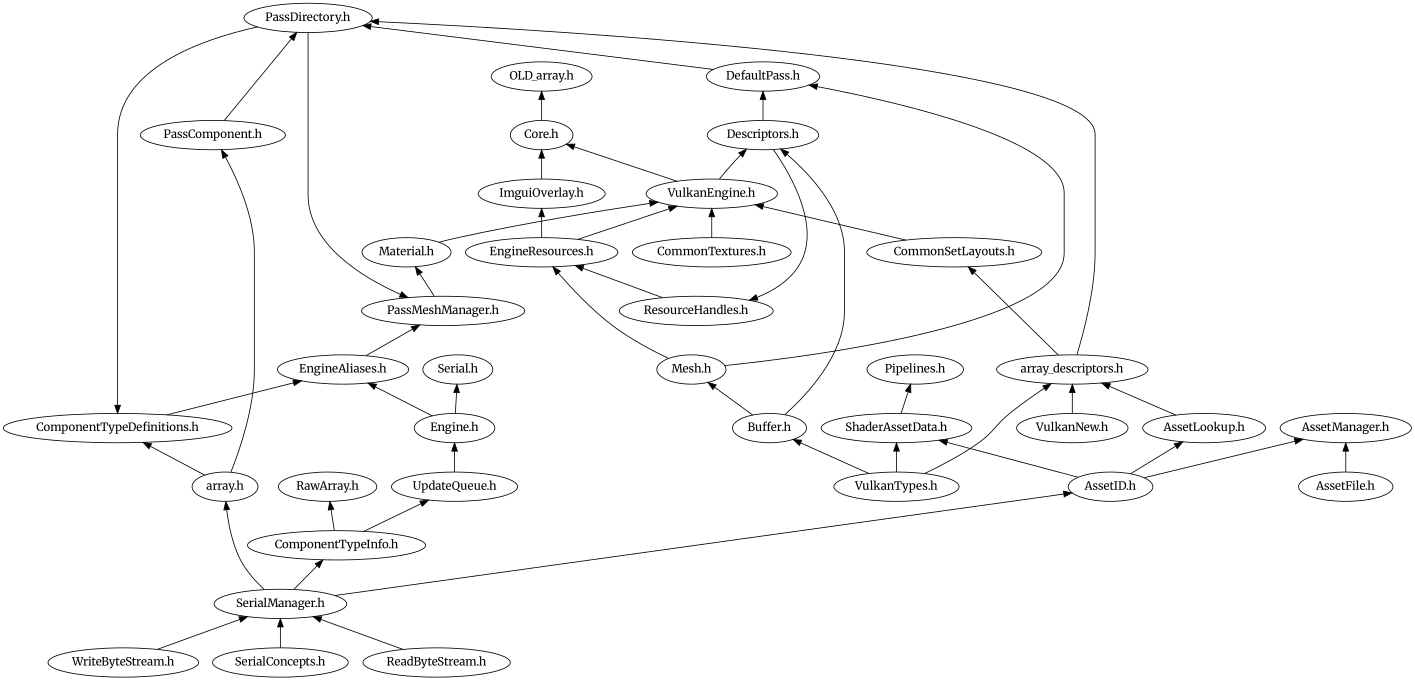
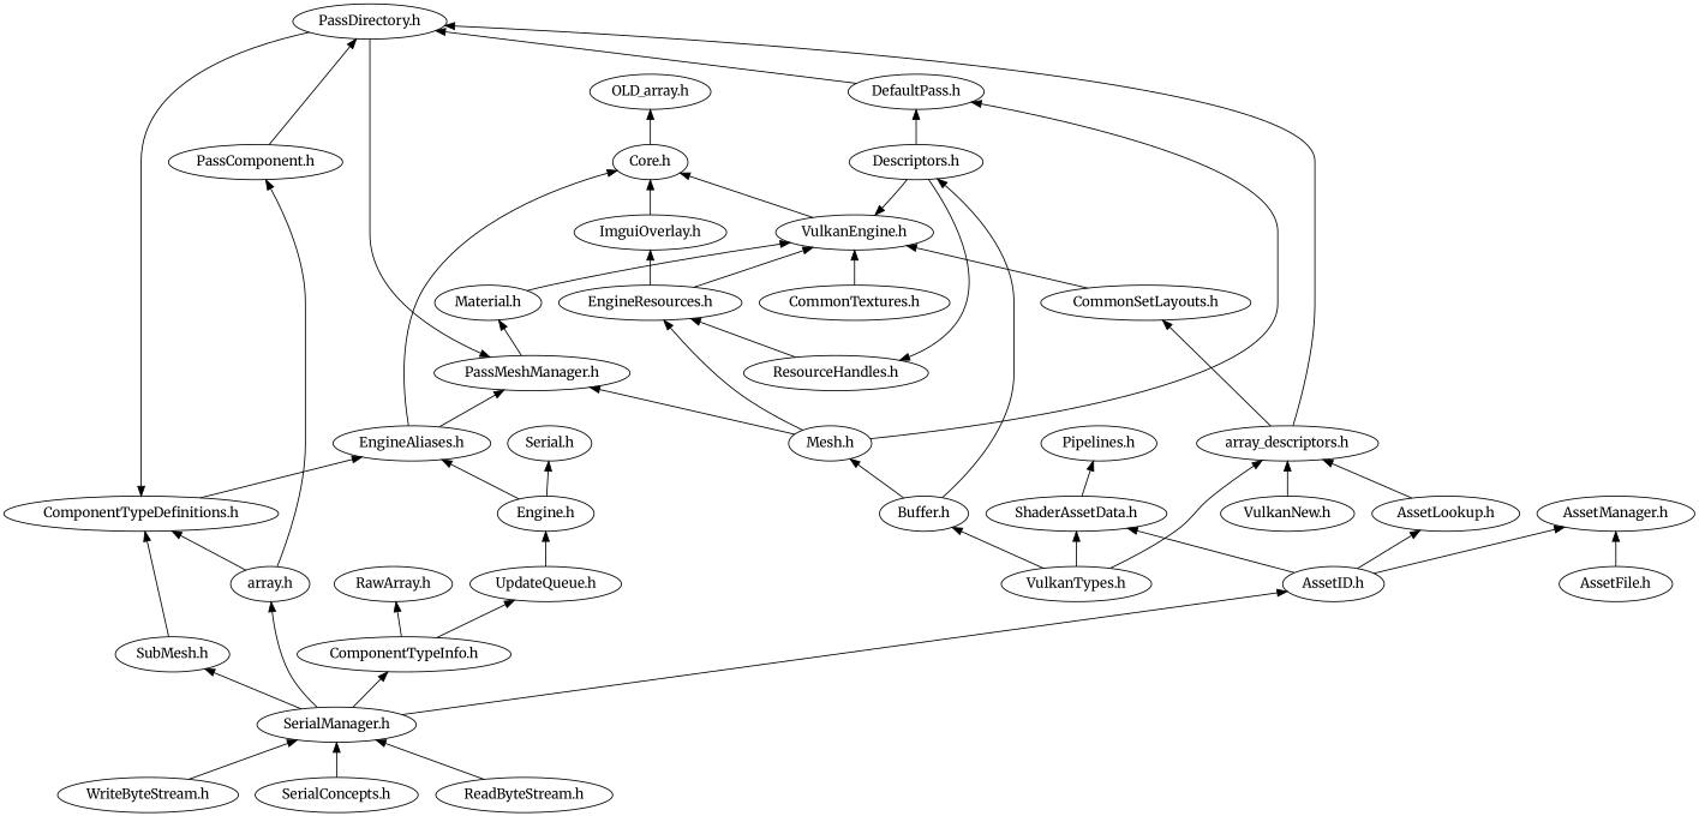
  digraph {
    clusterrank=local
    fontname=Merriweather
    fontsize=16
    node [fontname=Merriweather]
    edge [dir=back fontname=Merriweather]
    "PassDirectory.h"
    "DefaultPass.h"
    n3 [label="array_descriptors.h"]
    "PassComponent.h"
    "Descriptors.h"
    "Mesh.h"
    "VulkanTypes.h"
    "AssetLookup.h"
    "VulkanNew.h"
    "array.h"
    "Buffer.h"
    "Engine.h"
    "UpdateQueue.h"
    "ComponentTypeInfo.h"
    "SerialManager.h"
    "RawArray.h"
    "ShaderAssetData.h"
    "AssetID.h"
    "Core.h"
    "EngineAliases.h"
    "VulkanEngine.h"
    "ImguiOverlay.h"
    "ComponentTypeDefinitions.h"
    "Material.h"
    "CommonTextures.h"
    "CommonSetLayouts.h"
    "EngineResources.h"
+   "SubMesh.h"
    "ResourceHandles.h"
    n30 [label="OLD_array.h"]
    "PassMeshManager.h"
    "WriteByteStream.h"
    "SerialConcepts.h"
    "ReadByteStream.h"
    "Serial.h"
    "AssetManager.h"
    "AssetFile.h"
    "Pipelines.h"
    "PassDirectory.h" -> "DefaultPass.h"
    "PassDirectory.h" -> n3
    "PassDirectory.h" -> "PassComponent.h"
    "DefaultPass.h" -> "Descriptors.h"
    "DefaultPass.h" -> "Mesh.h"
    n3 -> "VulkanTypes.h"
    n3 -> "AssetLookup.h"
    n3 -> "VulkanNew.h"
    "PassComponent.h" -> "array.h"
    "Descriptors.h" -> "Buffer.h"
    "Mesh.h" -> "Buffer.h"
    "AssetLookup.h" -> "AssetID.h"
    "array.h" -> "SerialManager.h"
    "Buffer.h" -> "VulkanTypes.h"
    "Engine.h" -> "UpdateQueue.h"
    "UpdateQueue.h" -> "ComponentTypeInfo.h"
    "ComponentTypeInfo.h" -> "SerialManager.h"
    "SerialManager.h" -> "WriteByteStream.h"
    "SerialManager.h" -> "SerialConcepts.h"
    "SerialManager.h" -> "ReadByteStream.h"
    "RawArray.h" -> "ComponentTypeInfo.h"
    "ShaderAssetData.h" -> "VulkanTypes.h"
    "ShaderAssetData.h" -> "AssetID.h"
    "AssetID.h" -> "SerialManager.h"
+   "Core.h" -> "EngineAliases.h"
    "Core.h" -> "VulkanEngine.h"
    "Core.h" -> "ImguiOverlay.h"
    "EngineAliases.h" -> "Engine.h"
    "EngineAliases.h" -> "ComponentTypeDefinitions.h"
-   "Descriptors.h" -> "VulkanEngine.h"
+   "VulkanEngine.h" -> "Descriptors.h"
    "VulkanEngine.h" -> "Material.h"
    "VulkanEngine.h" -> "CommonTextures.h"
    "VulkanEngine.h" -> "CommonSetLayouts.h"
    "VulkanEngine.h" -> "EngineResources.h"
    "ImguiOverlay.h" -> "EngineResources.h"
    "ComponentTypeDefinitions.h" -> "PassDirectory.h"
    "ComponentTypeDefinitions.h" -> "array.h"
+   "ComponentTypeDefinitions.h" -> "SubMesh.h"
    "Material.h" -> "PassMeshManager.h"
    "CommonSetLayouts.h" -> n3
    "EngineResources.h" -> "Mesh.h"
    "EngineResources.h" -> "ResourceHandles.h"
+   "SubMesh.h" -> "SerialManager.h"
    "ResourceHandles.h" -> "Descriptors.h"
    n30 -> "Core.h"
    "PassMeshManager.h" -> "PassDirectory.h"
+   "PassMeshManager.h" -> "Mesh.h"
    "PassMeshManager.h" -> "EngineAliases.h"
    "Serial.h" -> "Engine.h"
    "AssetManager.h" -> "AssetID.h"
    "AssetManager.h" -> "AssetFile.h"
    "Pipelines.h" -> "ShaderAssetData.h"
  }
